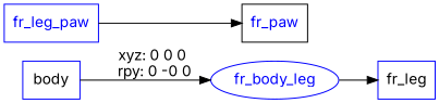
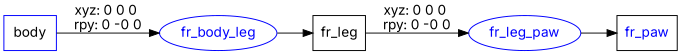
  digraph {
    fontname=Inter
    rankdir=LR
    node [color=blue fontname=Inter shape=box fontcolor=blue]
    edge [fontname=Inter]
    n1 [label=body fontcolor=""]
    fr_body_leg [shape=ellipse]
-   n3 [label=fr_leg fontcolor=""]
-   fr_leg_paw
+   n3 [label=fr_leg color="" fontcolor=""]
+   fr_leg_paw [shape=ellipse]
    n5 [label=fr_paw color=""]
    n1 -> fr_body_leg [label="xyz: 0 0 0 \nrpy: 0 -0 0"]
    fr_body_leg -> n3
+   n3 -> fr_leg_paw [label="xyz: 0 0 0 \nrpy: 0 -0 0"]
    fr_leg_paw -> n5
  }
